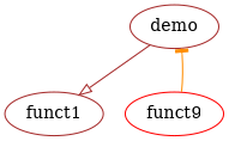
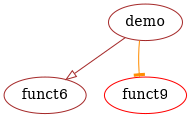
  digraph {
    node [color=brown]
    demo
-   funct1
+   funct1 [label=funct6]
    n3 [color=red label=funct9]
    demo -> funct1 [arrowhead=onormal color=brown]
-   n3 -> demo [arrowhead=tee color=darkorange]
+   demo -> n3 [arrowhead=tee color=darkorange]
  }
